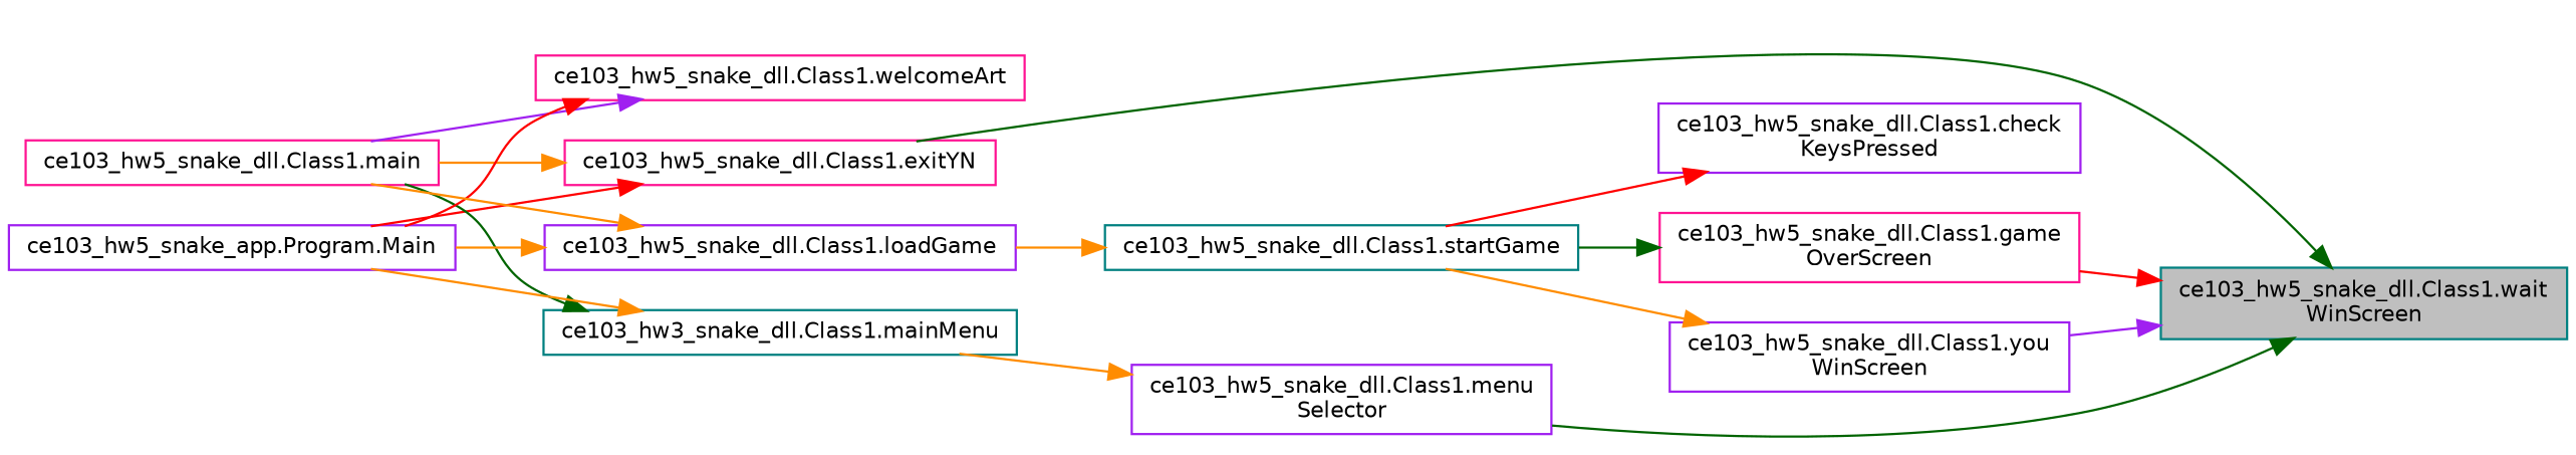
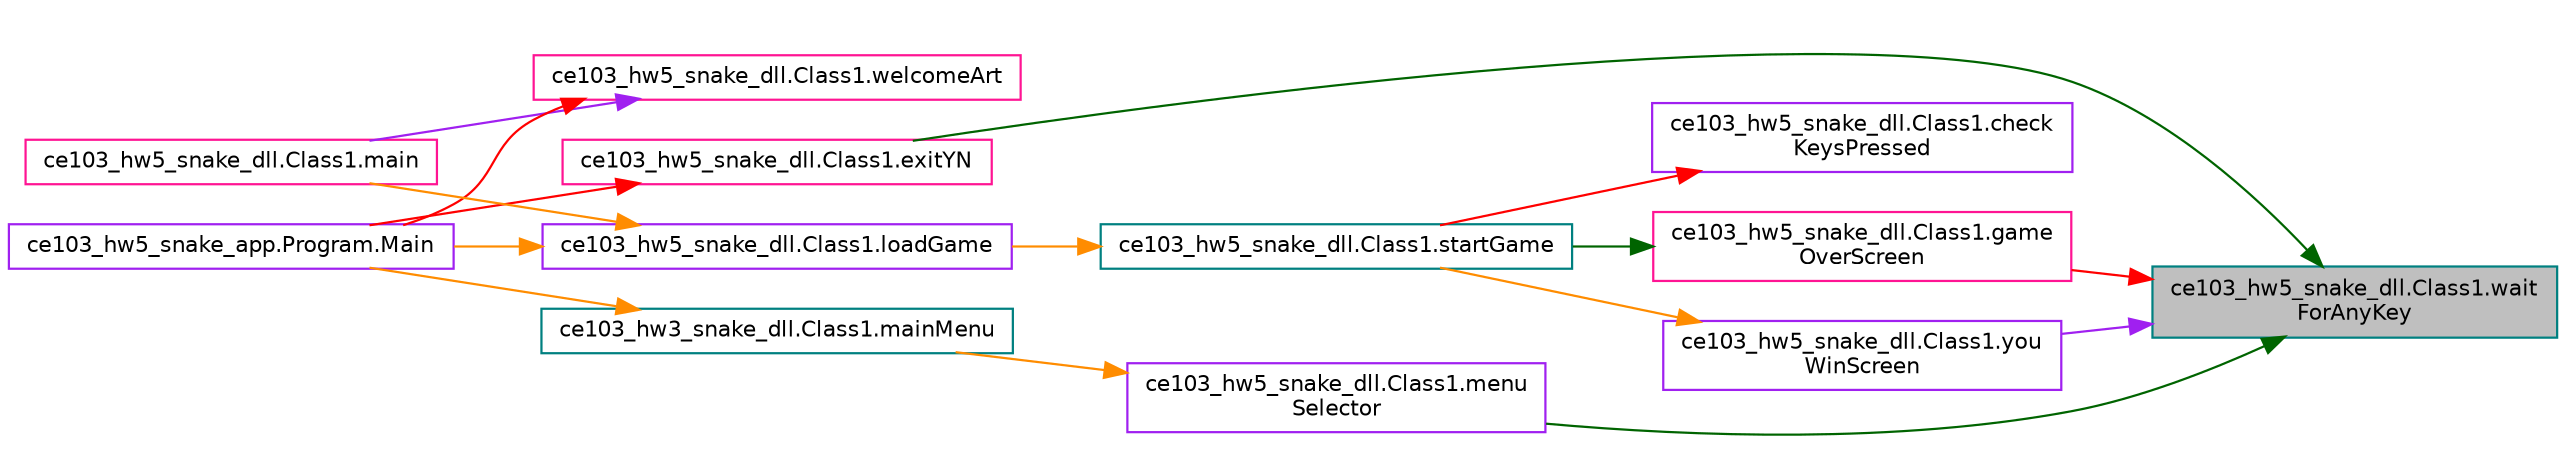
  digraph {
    rankdir=RL
    node [color=purple fillcolor=white fontname=Helvetica fontsize=10 shape=record style=filled]
    edge [color=darkorange dir=back fontname=Helvetica fontsize=10 labelfontname=Helvetica labelfontsize=10 style=solid]
-   n1 [color=teal fillcolor=grey75 fontcolor=black height=0.2 label="ce103_hw5_snake_dll.Class1.wait\lWinScreen" width=0.4]
+   n1 [color=teal fillcolor=grey75 fontcolor=black height=0.2 label="ce103_hw5_snake_dll.Class1.wait\lForAnyKey" width=0.4]
    n2 [color=deeppink height=0.2 label="ce103_hw5_snake_dll.Class1.exitYN" width=0.4]
    n3 [color=deeppink height=0.2 label="ce103_hw5_snake_dll.Class1.game\lOverScreen" width=0.4]
    n4 [height=0.2 label="ce103_hw5_snake_dll.Class1.menu\lSelector" width=0.4]
    n5 [height=0.2 label="ce103_hw5_snake_dll.Class1.you\lWinScreen" width=0.4]
    n6 [color=deeppink height=0.2 label="ce103_hw5_snake_dll.Class1.main" width=0.4]
    n7 [height=0.2 label="ce103_hw5_snake_app.Program.Main" width=0.4]
    n8 [color=teal height=0.2 label="ce103_hw5_snake_dll.Class1.startGame" width=0.4]
    n9 [color=teal height=0.2 label="ce103_hw3_snake_dll.Class1.mainMenu" width=0.4]
    n10 [color=deeppink height=0.2 label="ce103_hw5_snake_dll.Class1.welcomeArt" width=0.4]
    n11 [height=0.2 label="ce103_hw5_snake_dll.Class1.loadGame" width=0.4]
    n12 [height=0.2 label="ce103_hw5_snake_dll.Class1.check\lKeysPressed" width=0.4]
    n1 -> n2 [color=darkgreen]
    n1 -> n3 [color=red]
    n1 -> n4 [color=darkgreen]
    n1 -> n5 [color=purple]
-   n2 -> n6
    n2 -> n7 [color=red]
    n3 -> n8 [color=darkgreen]
    n4 -> n9
    n5 -> n8
    n8 -> n11
-   n9 -> n6 [color=darkgreen]
    n9 -> n7
    n10 -> n6 [color=purple]
    n10 -> n7 [color=red]
    n11 -> n6
    n11 -> n7
    n12 -> n8 [color=red]
  }
